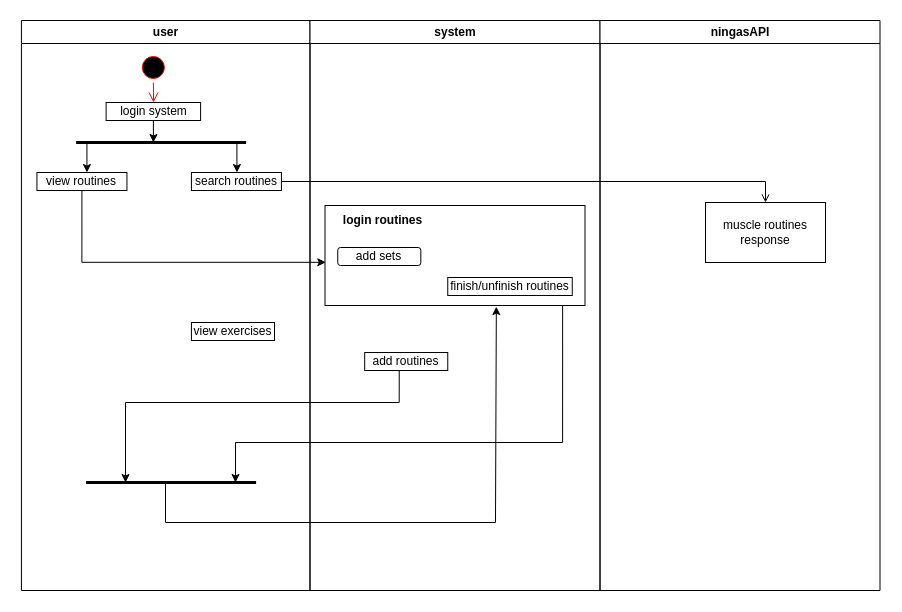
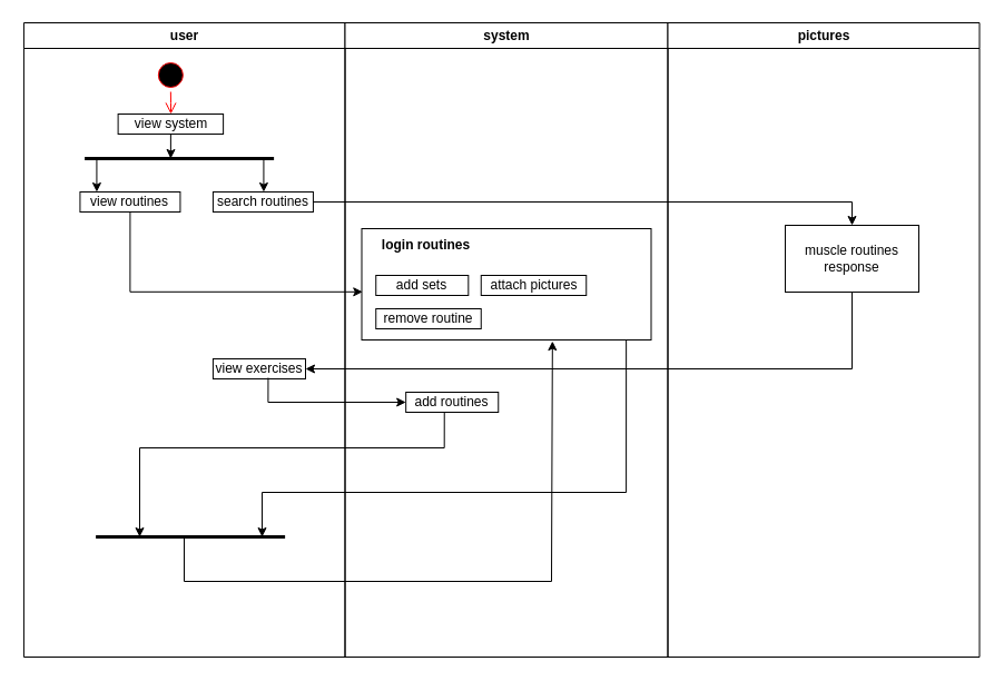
  <mxCell id="0" />
  <mxCell id="1" parent="0" />
  <mxCell id="2" value="user" style="swimlane;whiteSpace=wrap" parent="1" vertex="1"><mxGeometry x="20.93" y="20" width="288.57" height="570" as="geometry" /></mxCell>
  <mxCell id="3" value="" style="ellipse;shape=startState;fillColor=#000000;strokeColor=#ff0000;" parent="2" vertex="1"><mxGeometry x="116.93" y="32" width="30" height="30" as="geometry" /></mxCell>
  <mxCell id="4" value="" style="edgeStyle=elbowEdgeStyle;elbow=horizontal;verticalAlign=bottom;endArrow=open;endSize=8;strokeColor=#FF0000;endFill=1;rounded=0" edge="1" parent="2" source="3" target="6"><mxGeometry x="100" y="40" as="geometry"><mxPoint x="296.93" y="230" as="targetPoint" /><mxPoint x="296.68" y="190" as="sourcePoint" /></mxGeometry></mxCell>
  <mxCell id="5" style="edgeStyle=orthogonalEdgeStyle;rounded=0;orthogonalLoop=1;jettySize=auto;html=1;" edge="1" parent="2" source="6"><mxGeometry relative="1" as="geometry"><mxPoint x="131.93" y="122" as="targetPoint" /></mxGeometry></mxCell>
- <mxCell id="6" value="login system" style="rounded=0;whiteSpace=wrap;html=1;" vertex="1" parent="2"><mxGeometry x="84.68" y="82" width="94.5" height="18" as="geometry" /></mxCell>
+ <mxCell id="6" value="view system" style="rounded=0;whiteSpace=wrap;html=1;" vertex="1" parent="2"><mxGeometry x="84.68" y="82" width="94.5" height="18" as="geometry" /></mxCell>
  <mxCell id="7" value="" style="endArrow=none;html=1;rounded=0;strokeWidth=3;" edge="1" parent="2"><mxGeometry width="50" height="50" relative="1" as="geometry"><mxPoint x="54.68" y="122" as="sourcePoint" /><mxPoint x="224.68" y="122" as="targetPoint" /></mxGeometry></mxCell>
  <mxCell id="8" value="" style="endArrow=classic;html=1;rounded=0;" edge="1" parent="2"><mxGeometry width="50" height="50" relative="1" as="geometry"><mxPoint x="215.5" y="122" as="sourcePoint" /><mxPoint x="215.5" y="152" as="targetPoint" /></mxGeometry></mxCell>
  <mxCell id="9" value="" style="endArrow=classic;html=1;rounded=0;" edge="1" parent="2"><mxGeometry width="50" height="50" relative="1" as="geometry"><mxPoint x="65.5" y="122" as="sourcePoint" /><mxPoint x="65.5" y="152" as="targetPoint" /></mxGeometry></mxCell>
  <mxCell id="10" value="search routines" style="rounded=0;whiteSpace=wrap;html=1;" vertex="1" parent="2"><mxGeometry x="170" y="152" width="90" height="18" as="geometry" /></mxCell>
- <mxCell id="11" value="view routines" style="rounded=0;whiteSpace=wrap;html=1;" vertex="1" parent="2"><mxGeometry x="15.5" y="152" width="90" height="18" as="geometry" /></mxCell>
+ <mxCell id="11" value="view routines" style="rounded=0;whiteSpace=wrap;html=1;" vertex="1" parent="2"><mxGeometry x="50.5" y="152" width="90" height="18" as="geometry" /></mxCell>
  <mxCell id="12" value="" style="endArrow=none;html=1;rounded=0;strokeWidth=3;" edge="1" parent="2"><mxGeometry width="50" height="50" relative="1" as="geometry"><mxPoint x="64.68" y="462" as="sourcePoint" /><mxPoint x="234.68" y="462" as="targetPoint" /></mxGeometry></mxCell>
  <mxCell id="13" value="view exercises" style="rounded=0;whiteSpace=wrap;html=1;" vertex="1" parent="2"><mxGeometry x="170" y="302" width="83.07" height="18" as="geometry" /></mxCell>
  <mxCell id="14" value="system" style="swimlane;whiteSpace=wrap" parent="1" vertex="1"><mxGeometry x="309.5" y="20" width="290" height="570" as="geometry" /></mxCell>
  <mxCell id="15" style="edgeStyle=orthogonalEdgeStyle;rounded=0;orthogonalLoop=1;jettySize=auto;html=1;exitX=0.914;exitY=1.002;exitDx=0;exitDy=0;exitPerimeter=0;" edge="1" parent="14" source="16"><mxGeometry relative="1" as="geometry"><mxPoint x="-74.5" y="462" as="targetPoint" /><Array as="points"><mxPoint x="253" y="422" /><mxPoint x="-74" y="422" /></Array></mxGeometry></mxCell>
  <mxCell id="16" value="" style="rounded=0;whiteSpace=wrap;html=1;" vertex="1" parent="14"><mxGeometry x="15" y="185" width="260" height="100" as="geometry" /></mxCell>
- <mxCell id="17" value="add sets" style="whiteSpace=wrap;html=1;rounded=1;" vertex="1" parent="14"><mxGeometry x="27.75" y="227" width="83.07" height="18" as="geometry" /></mxCell>
- <mxCell id="19" value="finish/unfinish routines" style="rounded=0;whiteSpace=wrap;html=1;" vertex="1" parent="14"><mxGeometry x="137.75" y="257" width="124.5" height="18" as="geometry" /></mxCell>
+ <mxCell id="17" value="add sets" style="rounded=0;whiteSpace=wrap;html=1;" vertex="1" parent="14"><mxGeometry x="27.75" y="227" width="83.07" height="18" as="geometry" /></mxCell>
+ <mxCell id="18" value="attach pictures" style="rounded=0;whiteSpace=wrap;html=1;" vertex="1" parent="14"><mxGeometry x="122.25" y="227" width="94.5" height="18" as="geometry" /></mxCell>
+ <mxCell id="20" value="remove routine" style="rounded=0;whiteSpace=wrap;html=1;" vertex="1" parent="14"><mxGeometry x="27.75" y="257" width="94.5" height="18" as="geometry" /></mxCell>
  <mxCell id="21" value="&lt;b&gt;login routines&lt;/b&gt;" style="text;html=1;align=center;verticalAlign=middle;resizable=0;points=[];autosize=1;strokeColor=none;fillColor=none;" vertex="1" parent="14"><mxGeometry x="17.25" y="185" width="110" height="30" as="geometry" /></mxCell>
  <mxCell id="22" style="edgeStyle=orthogonalEdgeStyle;rounded=0;orthogonalLoop=1;jettySize=auto;html=1;exitX=0.416;exitY=0.979;exitDx=0;exitDy=0;exitPerimeter=0;" edge="1" parent="14" source="23"><mxGeometry relative="1" as="geometry"><mxPoint x="-184.5" y="462" as="targetPoint" /><Array as="points"><mxPoint x="89" y="382" /><mxPoint x="-184" y="382" /></Array></mxGeometry></mxCell>
  <mxCell id="23" value="add routines" style="rounded=0;whiteSpace=wrap;html=1;" vertex="1" parent="14"><mxGeometry x="54.68" y="332" width="83.07" height="18" as="geometry" /></mxCell>
  <mxCell id="24" value="" style="endArrow=classic;html=1;rounded=0;entryX=0.659;entryY=1.011;entryDx=0;entryDy=0;entryPerimeter=0;" edge="1" parent="14" target="16"><mxGeometry width="50" height="50" relative="1" as="geometry"><mxPoint x="-144.5" y="462" as="sourcePoint" /><mxPoint x="95.5" y="462" as="targetPoint" /><Array as="points"><mxPoint x="-144.5" y="502" /><mxPoint x="185.5" y="502" /></Array></mxGeometry></mxCell>
- <mxCell id="25" value="ningasAPI" style="swimlane;whiteSpace=wrap" parent="1" vertex="1"><mxGeometry x="599.5" y="20" width="280" height="570" as="geometry" /></mxCell>
+ <mxCell id="25" value="pictures" style="swimlane;whiteSpace=wrap" parent="1" vertex="1"><mxGeometry x="599.5" y="20" width="280" height="570" as="geometry" /></mxCell>
  <mxCell id="26" value="muscle routines response" style="rounded=0;whiteSpace=wrap;html=1;" vertex="1" parent="25"><mxGeometry x="105.5" y="182" width="120" height="60" as="geometry" /></mxCell>
- <mxCell id="27" style="edgeStyle=orthogonalEdgeStyle;rounded=0;orthogonalLoop=1;jettySize=auto;html=1;endArrow=open;" edge="1" parent="1" source="10" target="26"><mxGeometry relative="1" as="geometry" /></mxCell>
+ <mxCell id="27" style="edgeStyle=orthogonalEdgeStyle;rounded=0;orthogonalLoop=1;jettySize=auto;html=1;" edge="1" parent="1" source="10" target="26"><mxGeometry relative="1" as="geometry" /></mxCell>
  <mxCell id="28" style="edgeStyle=orthogonalEdgeStyle;rounded=0;orthogonalLoop=1;jettySize=auto;html=1;entryX=0.003;entryY=0.568;entryDx=0;entryDy=0;entryPerimeter=0;exitX=0.5;exitY=1;exitDx=0;exitDy=0;" edge="1" parent="1" source="11" target="16"><mxGeometry relative="1" as="geometry" /></mxCell>
+ <mxCell id="29" style="edgeStyle=orthogonalEdgeStyle;rounded=0;orthogonalLoop=1;jettySize=auto;html=1;entryX=0;entryY=0.5;entryDx=0;entryDy=0;exitX=0.596;exitY=0.944;exitDx=0;exitDy=0;exitPerimeter=0;" edge="1" parent="1" source="13" target="23"><mxGeometry relative="1" as="geometry" /></mxCell>
+ <mxCell id="30" style="edgeStyle=orthogonalEdgeStyle;rounded=0;orthogonalLoop=1;jettySize=auto;html=1;entryX=1;entryY=0.5;entryDx=0;entryDy=0;exitX=0.5;exitY=1;exitDx=0;exitDy=0;" edge="1" parent="1" source="26" target="13"><mxGeometry relative="1" as="geometry" /></mxCell>
